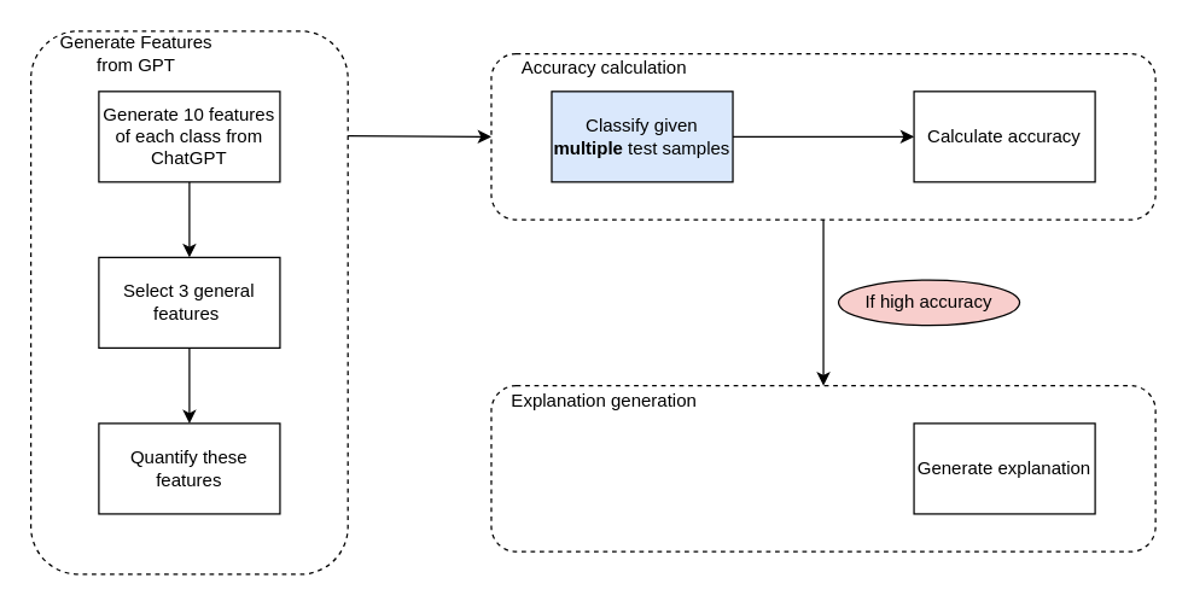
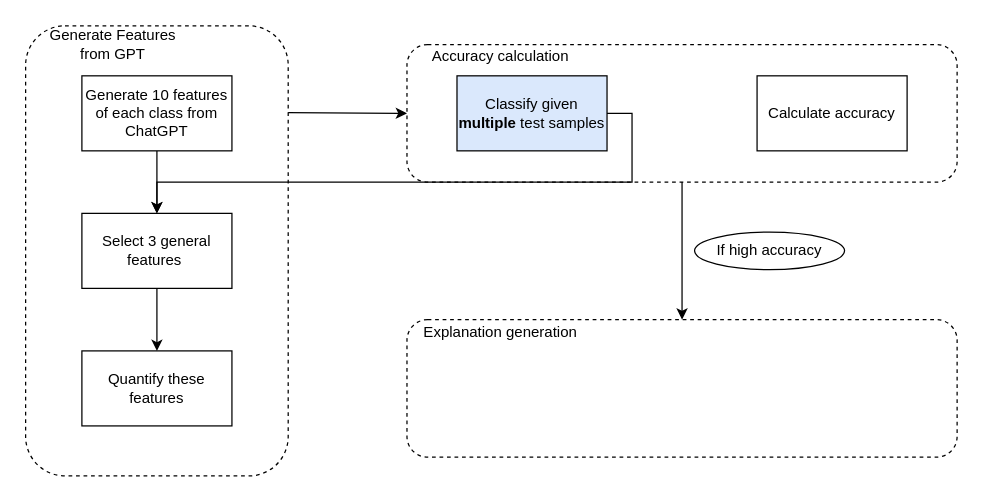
  <mxCell id="0" />
  <mxCell id="1" parent="0" />
- <mxCell id="2" style="edgeStyle=orthogonalEdgeStyle;rounded=0;orthogonalLoop=1;jettySize=auto;html=1;exitX=1;exitY=0.5;exitDx=0;exitDy=0;entryX=0;entryY=0.5;entryDx=0;entryDy=0;" parent="1" source="3" target="4" edge="1"><mxGeometry relative="1" as="geometry" /></mxCell>
+ <mxCell id="2" style="edgeStyle=orthogonalEdgeStyle;rounded=0;orthogonalLoop=1;jettySize=auto;html=1;exitX=1;exitY=0.5;exitDx=0;exitDy=0;" parent="1" source="3" target="7" edge="1"><mxGeometry relative="1" as="geometry" /></mxCell>
  <mxCell id="3" value="Classify given &lt;b&gt;multiple&lt;/b&gt; test samples" style="rounded=0;whiteSpace=wrap;html=1;fillColor=#dae8fc;" parent="1" vertex="1"><mxGeometry x="365" y="60" width="120" height="60" as="geometry" /></mxCell>
  <mxCell id="4" value="Calculate accuracy" style="rounded=0;whiteSpace=wrap;html=1;" parent="1" vertex="1"><mxGeometry x="605" y="60" width="120" height="60" as="geometry" /></mxCell>
  <mxCell id="5" value="Quantify these features" style="rounded=0;whiteSpace=wrap;html=1;" parent="1" vertex="1"><mxGeometry x="65" y="280" width="120" height="60" as="geometry" /></mxCell>
  <mxCell id="6" style="edgeStyle=orthogonalEdgeStyle;rounded=0;orthogonalLoop=1;jettySize=auto;html=1;exitX=0.5;exitY=1;exitDx=0;exitDy=0;entryX=0.5;entryY=0;entryDx=0;entryDy=0;" parent="1" source="7" target="5" edge="1"><mxGeometry relative="1" as="geometry" /></mxCell>
  <mxCell id="7" value="Select 3 general features&amp;nbsp;" style="rounded=0;whiteSpace=wrap;html=1;" parent="1" vertex="1"><mxGeometry x="65" y="170" width="120" height="60" as="geometry" /></mxCell>
  <mxCell id="8" style="edgeStyle=orthogonalEdgeStyle;rounded=0;orthogonalLoop=1;jettySize=auto;html=1;exitX=0.5;exitY=1;exitDx=0;exitDy=0;" edge="1" parent="1" source="9" target="7"><mxGeometry relative="1" as="geometry" /></mxCell>
  <mxCell id="9" value="Generate 10 features of each class from ChatGPT" style="rounded=0;whiteSpace=wrap;html=1;" parent="1" vertex="1"><mxGeometry x="65" y="60" width="120" height="60" as="geometry" /></mxCell>
  <mxCell id="10" value="Generate Features from GPT" style="text;html=1;strokeColor=none;fillColor=none;align=center;verticalAlign=middle;whiteSpace=wrap;rounded=0;" parent="1" vertex="1"><mxGeometry x="35" y="20" width="110" height="30" as="geometry" /></mxCell>
- <mxCell id="11" value="Generate explanation" style="rounded=0;whiteSpace=wrap;html=1;" parent="1" vertex="1"><mxGeometry x="605" y="280" width="120" height="60" as="geometry" /></mxCell>
  <mxCell id="12" value="" style="rounded=1;whiteSpace=wrap;html=1;fillColor=none;dashed=1;" parent="1" vertex="1"><mxGeometry x="325" y="35" width="440" height="110" as="geometry" /></mxCell>
  <mxCell id="13" value="Accuracy calculation" style="text;html=1;strokeColor=none;fillColor=none;align=center;verticalAlign=middle;whiteSpace=wrap;rounded=0;" parent="1" vertex="1"><mxGeometry x="295" y="30" width="210" height="30" as="geometry" /></mxCell>
  <mxCell id="14" value="" style="rounded=1;whiteSpace=wrap;html=1;fillColor=none;dashed=1;" parent="1" vertex="1"><mxGeometry x="325" y="255" width="440" height="110" as="geometry" /></mxCell>
  <mxCell id="15" value="Explanation generation" style="text;html=1;strokeColor=none;fillColor=none;align=center;verticalAlign=middle;whiteSpace=wrap;rounded=0;" parent="1" vertex="1"><mxGeometry x="295" y="250" width="210" height="30" as="geometry" /></mxCell>
  <mxCell id="16" value="" style="endArrow=classic;html=1;rounded=0;entryX=0;entryY=0.5;entryDx=0;entryDy=0;" parent="1" target="12" edge="1"><mxGeometry width="50" height="50" relative="1" as="geometry"><mxPoint x="230" y="89.5" as="sourcePoint" /><mxPoint x="320" y="89.5" as="targetPoint" /></mxGeometry></mxCell>
  <mxCell id="17" value="" style="endArrow=classic;html=1;rounded=0;entryX=0.5;entryY=0;entryDx=0;entryDy=0;exitX=0.5;exitY=1;exitDx=0;exitDy=0;" parent="1" source="12" target="14" edge="1"><mxGeometry width="50" height="50" relative="1" as="geometry"><mxPoint x="495" y="170" as="sourcePoint" /><mxPoint x="585" y="170" as="targetPoint" /></mxGeometry></mxCell>
- <mxCell id="18" value="If high accuracy" style="ellipse;whiteSpace=wrap;html=1;fillColor=#f8cecc;" parent="1" vertex="1"><mxGeometry x="555" y="185" width="120" height="30" as="geometry" /></mxCell>
+ <mxCell id="18" value="If high accuracy" style="ellipse;whiteSpace=wrap;html=1;" parent="1" vertex="1"><mxGeometry x="555" y="185" width="120" height="30" as="geometry" /></mxCell>
  <mxCell id="19" value="" style="rounded=1;whiteSpace=wrap;html=1;fillColor=none;dashed=1;" parent="1" vertex="1"><mxGeometry x="20" y="20" width="210" height="360" as="geometry" /></mxCell>
